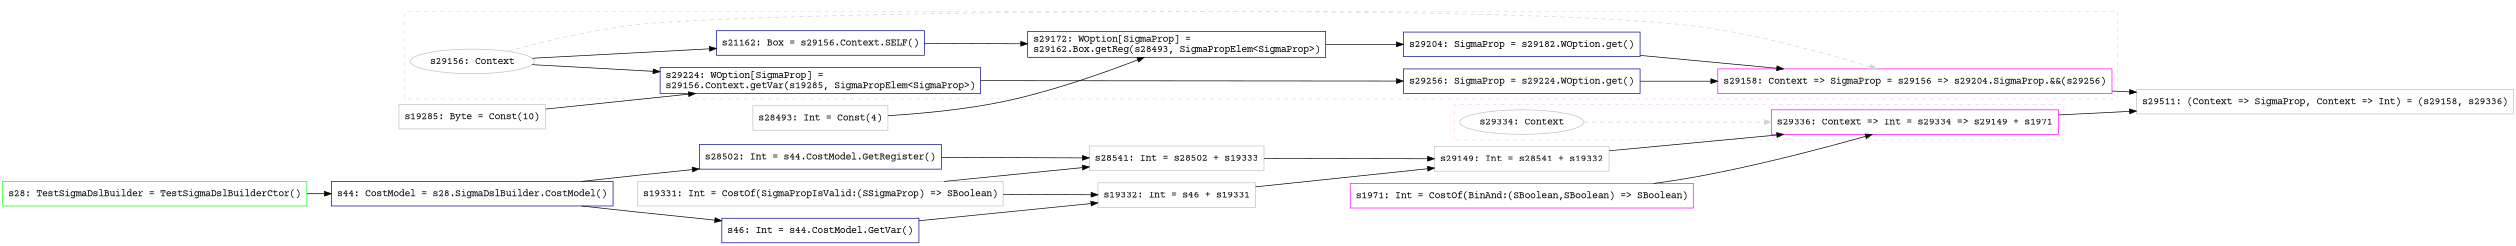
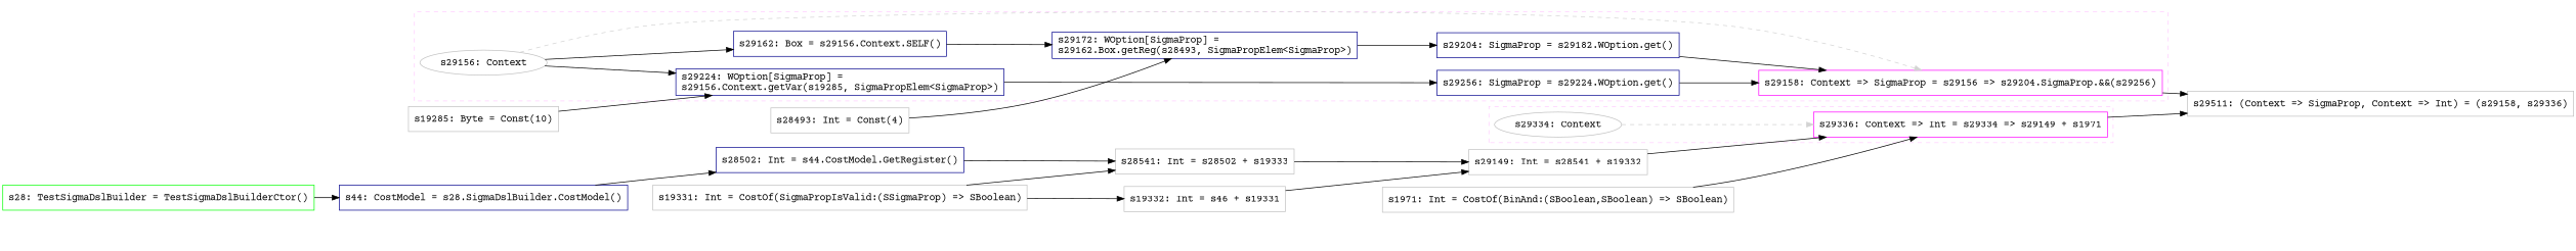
  digraph {
    concentrate=true
    fontname="Courier Prime"
    rankdir=LR
    node [color=gray fillcolor=white fontname="Courier Prime" shape=box style=filled]
    edge [fontname="Courier Prime" style=solid]
    n1 [label="s29156: Context" shape=oval]
    n2 [color=magenta label="s29158: Context => SigmaProp = s29156 => s29204.SigmaProp.&&(s29256)"]
-   n3 [color=darkblue label="s21162: Box = s29156.Context.SELF()"]
+   n3 [color=darkblue label="s29162: Box = s29156.Context.SELF()"]
    n4 [color=darkblue label="s29172: WOption[SigmaProp] =\ls29162.Box.getReg(s28493, SigmaPropElem<SigmaProp>)\l"]
    n5 [color=darkblue label="s29204: SigmaProp = s29182.WOption.get()"]
    n6 [color=darkblue label="s29224: WOption[SigmaProp] =\ls29156.Context.getVar(s19285, SigmaPropElem<SigmaProp>)\l"]
    n7 [color=darkblue label="s29256: SigmaProp = s29224.WOption.get()"]
    n8 [label="s29334: Context" shape=oval]
    n9 [color=magenta label="s29336: Context => Int = s29334 => s29149 + s1971"]
    n10 [label="s29511: (Context => SigmaProp, Context => Int) = (s29158, s29336)"]
    n11 [label="s28493: Int = Const(4)"]
    n12 [label="s19285: Byte = Const(10)"]
    n13 [color=green label="s28: TestSigmaDslBuilder = TestSigmaDslBuilderCtor()"]
    n14 [color=darkblue label="s44: CostModel = s28.SigmaDslBuilder.CostModel()"]
    n15 [color=darkblue label="s28502: Int = s44.CostModel.GetRegister()"]
-   n16 [color=darkblue label="s46: Int = s44.CostModel.GetVar()"]
    n17 [label="s28541: Int = s28502 + s19333"]
    n18 [label="s19332: Int = s46 + s19331"]
    n19 [label="s29149: Int = s28541 + s19332"]
    n20 [label="s19331: Int = CostOf(SigmaPropIsValid:(SSigmaProp) => SBoolean)"]
-   n21 [color=magenta label="s1971: Int = CostOf(BinAnd:(SBoolean,SBoolean) => SBoolean)"]
+   n21 [label="s1971: Int = CostOf(BinAnd:(SBoolean,SBoolean) => SBoolean)"]
    subgraph cluster_1 {
      color="#FFCCFF"
      style=dashed
      n3
      n4
      n5
      n6
      n7
      subgraph sub_2 {
        color="#FFCCFF"
        rank=source
        style=dashed
        n1
      }
      subgraph sub_3 {
        color="#FFCCFF"
        rank=sink
        style=dashed
        n2
      }
    }
    subgraph cluster_4 {
      color="#FFCCFF"
      style=dashed
      subgraph sub_5 {
        color="#FFCCFF"
        rank=source
        style=dashed
        n8
      }
      subgraph sub_6 {
        color="#FFCCFF"
        rank=sink
        style=dashed
        n9
      }
    }
    n1 -> n2 [color=lightgray style=dashed weight=0]
    n1 -> n3
    n1 -> n6
    n2 -> n10
    n3 -> n4
    n4 -> n5
    n5 -> n2
    n6 -> n7
    n7 -> n2
    n8 -> n9 [color=lightgray style=dashed weight=0]
    n9 -> n10
    n11 -> n4
    n12 -> n6
    n13 -> n14
    n14 -> n15
-   n14 -> n16
    n15 -> n17
-   n16 -> n18
    n17 -> n19
    n18 -> n19
    n19 -> n9
    n20 -> n17
    n20 -> n18
    n21 -> n9
  }
